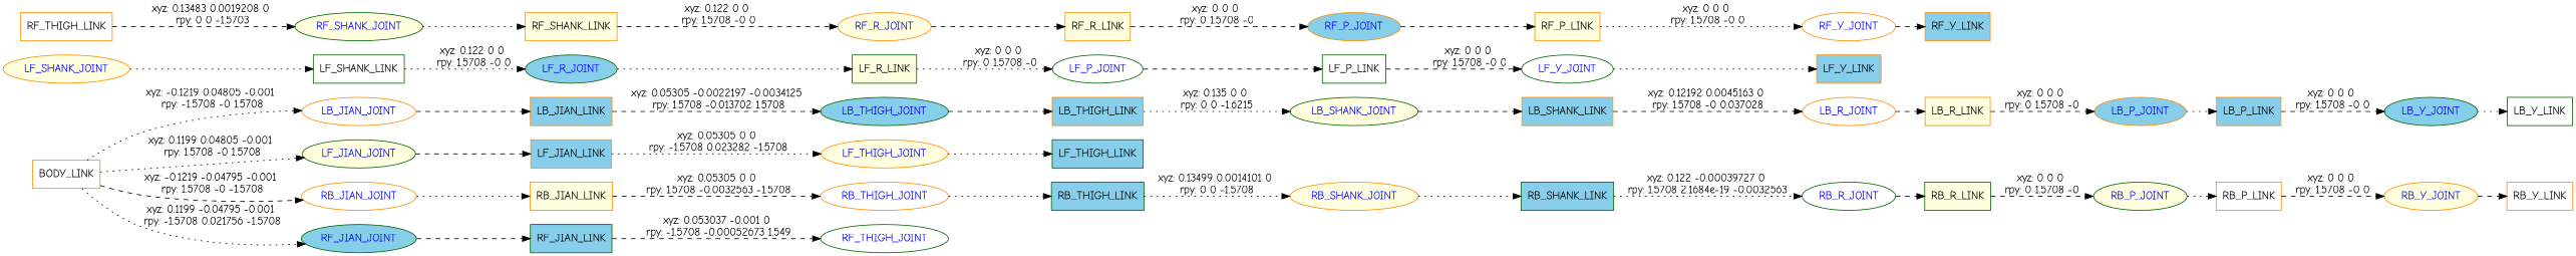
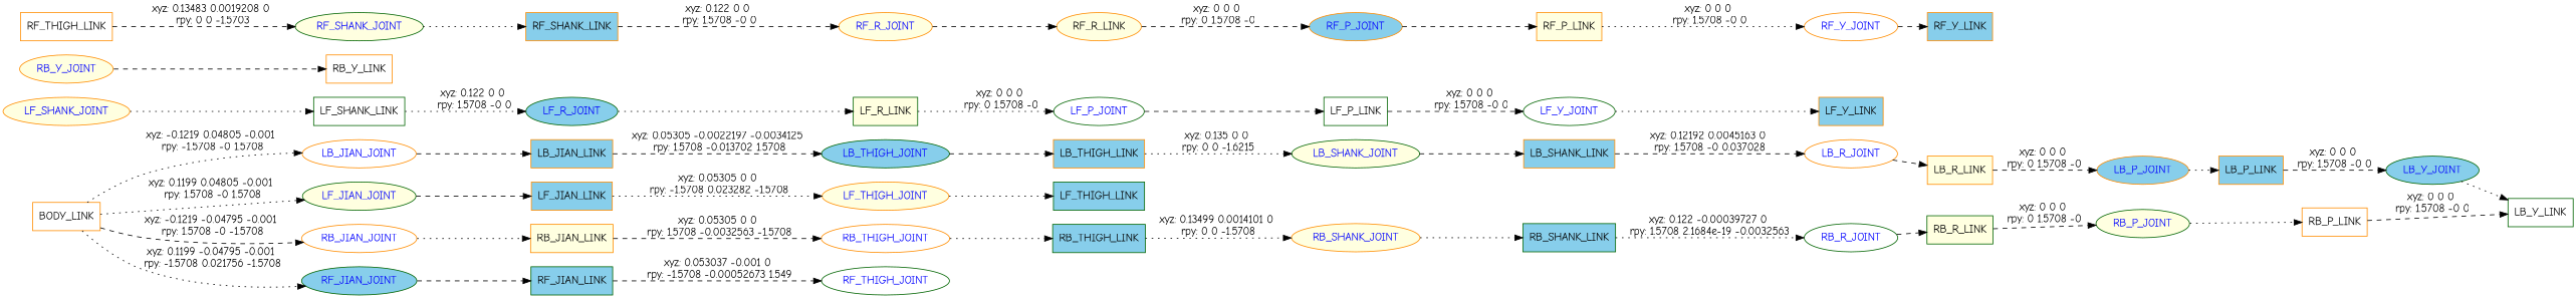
  digraph {
    fontname="Comic Neue"
    rankdir=LR
    node [color=darkorange fillcolor=skyblue fontname="Comic Neue" shape=box style=filled]
    edge [fontname="Comic Neue" style=dashed]
    n1 [fillcolor=white label=BODY_LINK]
    LB_JIAN_JOINT [fillcolor=white fontcolor=blue shape=ellipse]
    LF_JIAN_JOINT [color=darkgreen fillcolor=lightyellow fontcolor=blue shape=ellipse]
    RB_JIAN_JOINT [fillcolor=white fontcolor=blue shape=ellipse]
    RF_JIAN_JOINT [color=darkgreen fontcolor=blue shape=ellipse]
    n6 [label=LB_JIAN_LINK]
    n7 [label=LF_JIAN_LINK]
    n8 [fillcolor=lightyellow label=RB_JIAN_LINK]
    n9 [color=darkgreen label=RF_JIAN_LINK]
    LB_THIGH_JOINT [color=darkgreen fontcolor=blue shape=ellipse]
    n11 [label=LB_THIGH_LINK]
    LB_SHANK_JOINT [color=darkgreen fillcolor=lightyellow fontcolor=blue shape=ellipse]
    n13 [label=LB_SHANK_LINK]
    LB_R_JOINT [fillcolor=white fontcolor=blue shape=ellipse]
    n15 [fillcolor=lightyellow label=LB_R_LINK]
    LB_P_JOINT [fontcolor=blue shape=ellipse]
    n17 [label=LB_P_LINK]
    LB_Y_JOINT [color=darkgreen fontcolor=blue shape=ellipse]
    n19 [color=darkgreen fillcolor=white label=LB_Y_LINK]
    LF_THIGH_JOINT [fillcolor=lightyellow fontcolor=blue shape=ellipse]
    n21 [color=darkgreen label=LF_THIGH_LINK]
    LF_SHANK_JOINT [fillcolor=lightyellow fontcolor=blue shape=ellipse]
    n23 [color=darkgreen fillcolor=white label=LF_SHANK_LINK]
    LF_R_JOINT [color=darkgreen fontcolor=blue shape=ellipse]
    n25 [color=darkgreen fillcolor=lightyellow label=LF_R_LINK]
    LF_P_JOINT [color=darkgreen fillcolor=white fontcolor=blue shape=ellipse]
    n27 [color=darkgreen fillcolor=white label=LF_P_LINK]
    LF_Y_JOINT [color=darkgreen fillcolor=white fontcolor=blue shape=ellipse]
    n29 [label=LF_Y_LINK]
    RB_THIGH_JOINT [fillcolor=white fontcolor=blue shape=ellipse]
    n31 [color=darkgreen label=RB_THIGH_LINK]
    RB_SHANK_JOINT [fillcolor=lightyellow fontcolor=blue shape=ellipse]
    n33 [color=darkgreen label=RB_SHANK_LINK]
    RB_R_JOINT [color=darkgreen fillcolor=white fontcolor=blue shape=ellipse]
    n35 [color=darkgreen fillcolor=lightyellow label=RB_R_LINK]
    RB_P_JOINT [color=darkgreen fillcolor=lightyellow fontcolor=blue shape=ellipse]
    n37 [fillcolor=white label=RB_P_LINK]
    RB_Y_JOINT [fillcolor=lightyellow fontcolor=blue shape=ellipse]
    n39 [fillcolor=white label=RB_Y_LINK]
    RF_THIGH_JOINT [color=darkgreen fillcolor=white fontcolor=blue shape=ellipse]
    n41 [fillcolor=white label=RF_THIGH_LINK]
    RF_SHANK_JOINT [color=darkgreen fillcolor=lightyellow fontcolor=blue shape=ellipse]
-   n43 [fillcolor=lightyellow label=RF_SHANK_LINK]
+   n43 [label=RF_SHANK_LINK]
    RF_R_JOINT [fillcolor=lightyellow fontcolor=blue shape=ellipse]
-   n45 [fillcolor=lightyellow label=RF_R_LINK]
+   n45 [fillcolor=lightyellow label=RF_R_LINK shape=ellipse]
    RF_P_JOINT [fontcolor=blue shape=ellipse]
    n47 [fillcolor=lightyellow label=RF_P_LINK]
    RF_Y_JOINT [fillcolor=white fontcolor=blue shape=ellipse]
    n49 [label=RF_Y_LINK]
    n1 -> LB_JIAN_JOINT [label="xyz: -0.1219 0.04805 -0.001 \nrpy: -1.5708 -0 1.5708" style=dotted]
    n1 -> LF_JIAN_JOINT [label="xyz: 0.1199 0.04805 -0.001 \nrpy: 1.5708 -0 1.5708" style=dotted]
    n1 -> RB_JIAN_JOINT [label="xyz: -0.1219 -0.04795 -0.001 \nrpy: 1.5708 -0 -1.5708"]
    n1 -> RF_JIAN_JOINT [label="xyz: 0.1199 -0.04795 -0.001 \nrpy: -1.5708 0.021756 -1.5708" style=dotted]
    LB_JIAN_JOINT -> n6
    LF_JIAN_JOINT -> n7
    RB_JIAN_JOINT -> n8 [style=dotted]
    RF_JIAN_JOINT -> n9
    n6 -> LB_THIGH_JOINT [label="xyz: 0.05305 -0.0022197 -0.0034125 \nrpy: 1.5708 -0.013702 1.5708"]
    n7 -> LF_THIGH_JOINT [label="xyz: 0.05305 0 0 \nrpy: -1.5708 0.023282 -1.5708" style=dotted]
    n8 -> RB_THIGH_JOINT [label="xyz: 0.05305 0 0 \nrpy: 1.5708 -0.0032563 -1.5708"]
    n9 -> RF_THIGH_JOINT [label="xyz: 0.053037 -0.001 0 \nrpy: -1.5708 -0.00052673 1.549"]
    LB_THIGH_JOINT -> n11
    n11 -> LB_SHANK_JOINT [label="xyz: 0.135 0 0 \nrpy: 0 0 -1.6215" style=dotted]
    LB_SHANK_JOINT -> n13
    n13 -> LB_R_JOINT [label="xyz: 0.12192 0.0045163 0 \nrpy: 1.5708 -0 0.037028"]
    LB_R_JOINT -> n15
    n15 -> LB_P_JOINT [label="xyz: 0 0 0 \nrpy: 0 1.5708 -0"]
    LB_P_JOINT -> n17 [style=dotted]
    n17 -> LB_Y_JOINT [label="xyz: 0 0 0 \nrpy: 1.5708 -0 0"]
    LB_Y_JOINT -> n19 [style=dotted]
    LF_THIGH_JOINT -> n21 [style=dotted]
    LF_SHANK_JOINT -> n23 [style=dotted]
    n23 -> LF_R_JOINT [label="xyz: 0.122 0 0 \nrpy: 1.5708 -0 0" style=dotted]
    LF_R_JOINT -> n25 [style=dotted]
    n25 -> LF_P_JOINT [label="xyz: 0 0 0 \nrpy: 0 1.5708 -0" style=dotted]
    LF_P_JOINT -> n27
    n27 -> LF_Y_JOINT [label="xyz: 0 0 0 \nrpy: 1.5708 -0 0"]
    LF_Y_JOINT -> n29 [style=dotted]
    RB_THIGH_JOINT -> n31 [style=dotted]
    n31 -> RB_SHANK_JOINT [label="xyz: 0.13499 0.0014101 0 \nrpy: 0 0 -1.5708" style=dotted]
    RB_SHANK_JOINT -> n33 [style=dotted]
    n33 -> RB_R_JOINT [label="xyz: 0.122 -0.00039727 0 \nrpy: 1.5708 2.1684e-19 -0.0032563" style=dotted]
    RB_R_JOINT -> n35
    n35 -> RB_P_JOINT [label="xyz: 0 0 0 \nrpy: 0 1.5708 -0"]
    RB_P_JOINT -> n37 [style=dotted]
-   n37 -> RB_Y_JOINT [label="xyz: 0 0 0 \nrpy: 1.5708 -0 0"]
+   n37 -> n19 [label="xyz: 0 0 0 \nrpy: 1.5708 -0 0"]
    RB_Y_JOINT -> n39
    n41 -> RF_SHANK_JOINT [label="xyz: 0.13483 0.0019208 0 \nrpy: 0 0 -1.5703"]
    RF_SHANK_JOINT -> n43 [style=dotted]
    n43 -> RF_R_JOINT [label="xyz: 0.122 0 0 \nrpy: 1.5708 -0 0"]
    RF_R_JOINT -> n45
    n45 -> RF_P_JOINT [label="xyz: 0 0 0 \nrpy: 0 1.5708 -0"]
    RF_P_JOINT -> n47
    n47 -> RF_Y_JOINT [label="xyz: 0 0 0 \nrpy: 1.5708 -0 0" style=dotted]
    RF_Y_JOINT -> n49
  }
